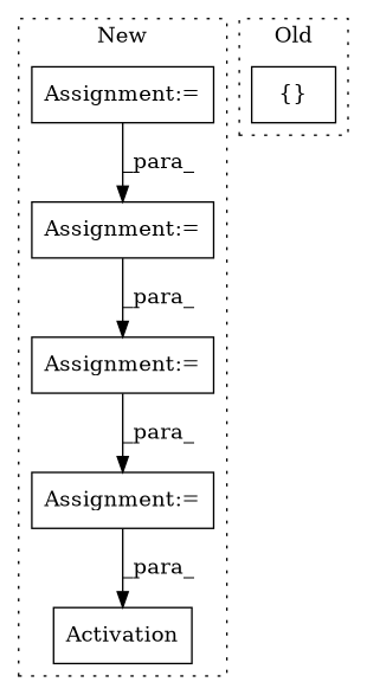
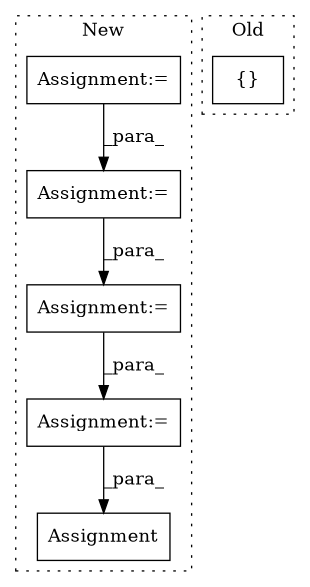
  digraph {
    node [a=7 l=1 shape=box]
-   n1 [a=32 l="11,1" label=Activation s="7885,7902"]
+   n1 [a=32 l="11,1" label=Assignment s="7885,7902"]
    n2 [label="Assignment:=" s=6933]
    n3 [label="Assignment:=" s=7509]
    n4 [label="Assignment:=" s=7858]
    n5 [label="Assignment:=" s=7547]
    n6 [a=4 l="1,1" label="{}" s="7071,7104"]
    subgraph cluster_1 {
      label=New
      style=dotted
      n1
      n2
      n3
      n4
      n5
    }
    subgraph cluster_2 {
      label=Old
      style=dotted
      n6
    }
    n2 -> n3 [label=_para_]
    n3 -> n5 [label=_para_]
    n4 -> n1 [label=_para_]
    n5 -> n4 [label=_para_]
  }
